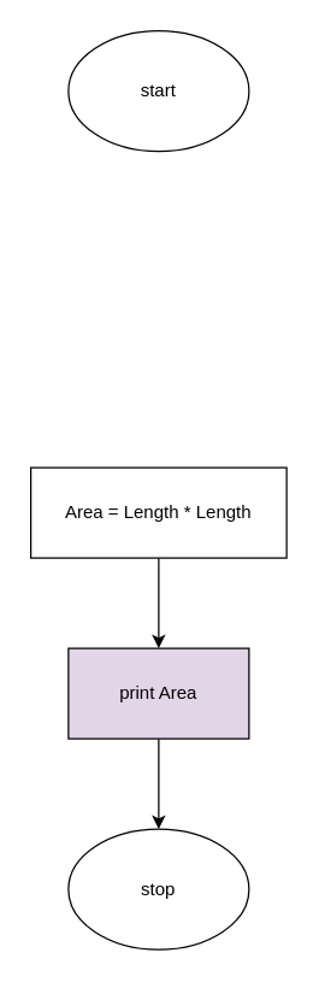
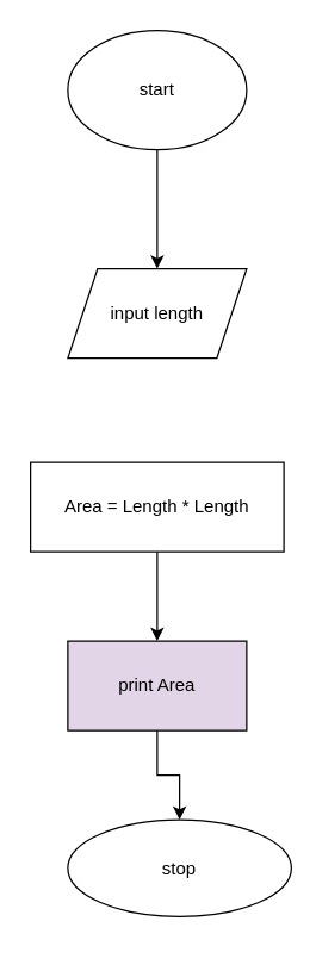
  <mxCell id="0" />
  <mxCell id="1" parent="0" />
+ <mxCell id="2" style="edgeStyle=orthogonalEdgeStyle;rounded=0;orthogonalLoop=1;jettySize=auto;html=1;entryX=0.5;entryY=0;entryDx=0;entryDy=0;" edge="1" parent="1" source="3" target="4"><mxGeometry relative="1" as="geometry" /></mxCell>
  <mxCell id="3" value="start" style="ellipse;whiteSpace=wrap;html=1;" vertex="1" parent="1"><mxGeometry x="45" y="20" width="120" height="80" as="geometry" /></mxCell>
+ <mxCell id="4" value="input length" style="shape=parallelogram;perimeter=parallelogramPerimeter;whiteSpace=wrap;html=1;fixedSize=1;" vertex="1" parent="1"><mxGeometry x="45" y="180" width="120" height="60" as="geometry" /></mxCell>
  <mxCell id="5" style="edgeStyle=orthogonalEdgeStyle;rounded=0;orthogonalLoop=1;jettySize=auto;html=1;entryX=0.5;entryY=0;entryDx=0;entryDy=0;" edge="1" parent="1" source="6" target="8"><mxGeometry relative="1" as="geometry" /></mxCell>
  <mxCell id="6" value="Area = Length * Length" style="rounded=0;whiteSpace=wrap;html=1;" vertex="1" parent="1"><mxGeometry x="20" y="310" width="170" height="60" as="geometry" /></mxCell>
  <mxCell id="7" style="edgeStyle=orthogonalEdgeStyle;rounded=0;orthogonalLoop=1;jettySize=auto;html=1;entryX=0.5;entryY=0;entryDx=0;entryDy=0;" edge="1" parent="1" source="8" target="9"><mxGeometry relative="1" as="geometry" /></mxCell>
  <mxCell id="8" value="print Area" style="rounded=0;whiteSpace=wrap;html=1;fillColor=#e1d5e7;" vertex="1" parent="1"><mxGeometry x="45" y="430" width="120" height="60" as="geometry" /></mxCell>
- <mxCell id="9" value="stop" style="ellipse;whiteSpace=wrap;html=1;" vertex="1" parent="1"><mxGeometry x="45" y="550" width="120" height="80" as="geometry" /></mxCell>
+ <mxCell id="9" value="stop" style="ellipse;whiteSpace=wrap;html=1;" vertex="1" parent="1"><mxGeometry x="45" y="550" width="150" height="65" as="geometry" /></mxCell>
